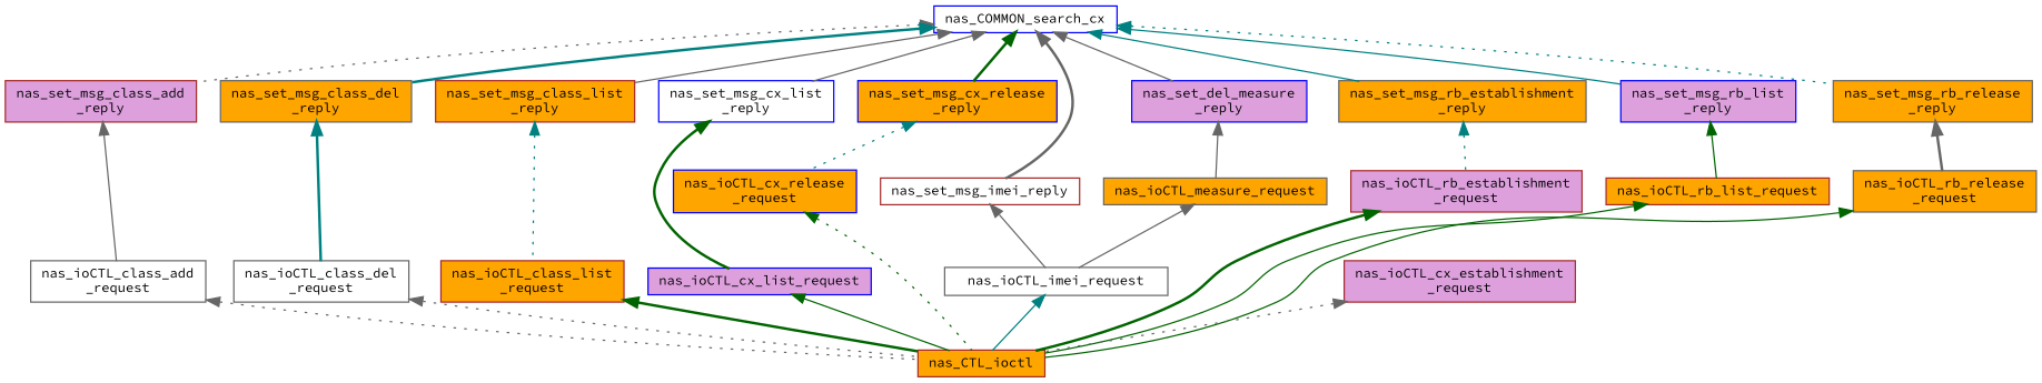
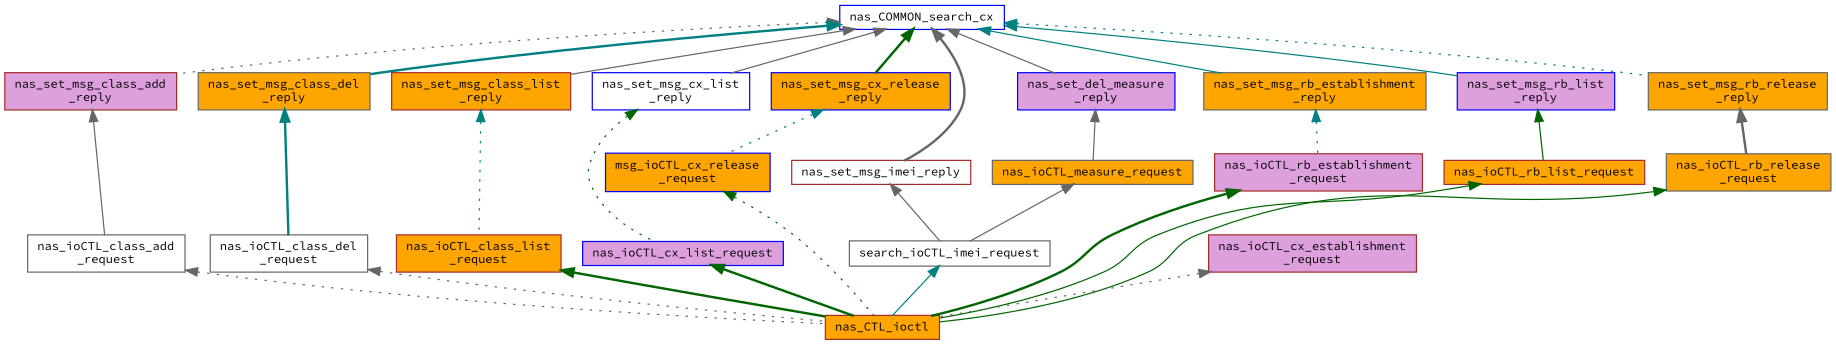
  digraph {
    fontname="Source Code Pro"
    rankdir=TB
    node [color=brown fillcolor=orange fontname="Source Code Pro" fontsize=10 shape=record style=filled]
    edge [color=gray40 dir=back fontname="Source Code Pro" fontsize=10 labelfontname=Helvetica labelfontsize=10 style=solid]
    n1 [color=blue fillcolor=white fontcolor=black height=0.2 label=nas_COMMON_search_cx width=0.4]
    n2 [fillcolor=plum height=0.2 label="nas_set_msg_class_add\l_reply" width=0.4]
    n3 [color=gray40 height=0.2 label="nas_set_msg_class_del\l_reply" width=0.4]
    n4 [height=0.2 label="nas_set_msg_class_list\l_reply" width=0.4]
    n5 [color=blue fillcolor=white height=0.2 label="nas_set_msg_cx_list\l_reply" width=0.4]
    n6 [color=blue height=0.2 label="nas_set_msg_cx_release\l_reply" width=0.4]
    n7 [fillcolor=white height=0.2 label=nas_set_msg_imei_reply width=0.4]
    n8 [color=blue fillcolor=plum height=0.2 label="nas_set_del_measure\l_reply" width=0.4]
    n9 [color=gray40 height=0.2 label="nas_set_msg_rb_establishment\l_reply" width=0.4]
    n10 [color=blue fillcolor=plum height=0.2 label="nas_set_msg_rb_list\l_reply" width=0.4]
    n11 [color=gray40 height=0.2 label="nas_set_msg_rb_release\l_reply" width=0.4]
    n12 [color=gray40 fillcolor=white height=0.2 label="nas_ioCTL_class_add\l_request" width=0.4]
    n13 [color=gray40 fillcolor=white height=0.2 label="nas_ioCTL_class_del\l_request" width=0.4]
    n14 [height=0.2 label="nas_ioCTL_class_list\l_request" width=0.4]
    n15 [color=blue fillcolor=plum height=0.2 label=nas_ioCTL_cx_list_request width=0.4]
-   n16 [color=blue height=0.2 label="nas_ioCTL_cx_release\l_request" width=0.4]
-   n17 [color=gray40 fillcolor=white height=0.2 label=nas_ioCTL_imei_request width=0.4]
+   n16 [color=blue height=0.2 label="msg_ioCTL_cx_release\l_request" width=0.4]
+   n17 [color=gray40 fillcolor=white height=0.2 label=search_ioCTL_imei_request width=0.4]
    n18 [color=gray40 height=0.2 label=nas_ioCTL_measure_request width=0.4]
    n19 [fillcolor=plum height=0.2 label="nas_ioCTL_rb_establishment\l_request" width=0.4]
    n20 [height=0.2 label=nas_ioCTL_rb_list_request width=0.4]
    n21 [color=gray40 height=0.2 label="nas_ioCTL_rb_release\l_request" width=0.4]
    n22 [height=0.2 label=nas_CTL_ioctl width=0.4]
    n23 [fillcolor=plum height=0.2 label="nas_ioCTL_cx_establishment\l_request" width=0.4]
    n1 -> n2 [style=dotted]
    n1 -> n3 [color=teal style=bold]
    n1 -> n4
    n1 -> n5
    n1 -> n6 [color=darkgreen style=bold]
    n1 -> n7 [style=bold]
    n1 -> n8
    n1 -> n9 [color=teal]
    n1 -> n10 [color=teal]
    n1 -> n11 [color=teal style=dotted]
    n2 -> n12
    n3 -> n13 [color=teal style=bold]
    n4 -> n14 [color=teal style=dotted]
-   n5 -> n15 [color=darkgreen style=bold]
+   n5 -> n15 [color=darkgreen style=dotted]
    n6 -> n16 [color=teal style=dotted]
    n7 -> n17
    n8 -> n18
    n9 -> n19 [color=teal style=dotted]
    n10 -> n20 [color=darkgreen]
    n11 -> n21 [style=bold]
    n12 -> n22 [style=dotted]
    n13 -> n22 [style=dotted]
    n14 -> n22 [color=darkgreen style=bold]
-   n15 -> n22 [color=darkgreen]
+   n15 -> n22 [color=darkgreen style=bold]
    n16 -> n22 [color=darkgreen style=dotted]
    n17 -> n22 [color=teal]
    n18 -> n17
    n19 -> n22 [color=darkgreen style=bold]
    n20 -> n22 [color=darkgreen]
    n21 -> n22 [color=darkgreen]
    n23 -> n22 [style=dotted]
  }
